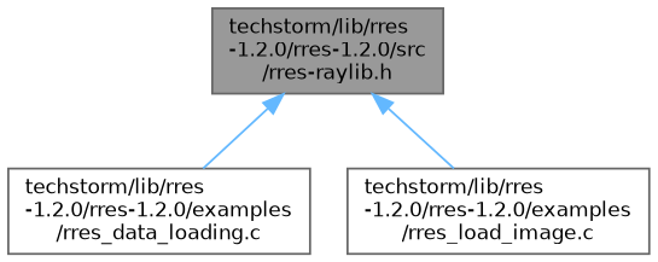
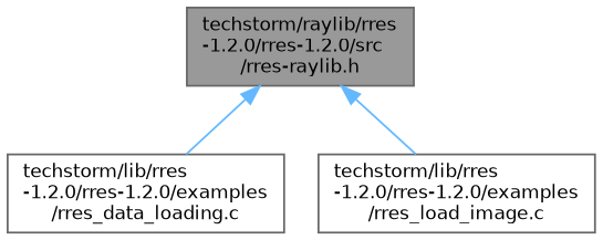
  digraph {
    node [color=grey40 fillcolor=white fontname=Helvetica fontsize=10 shape=box style=filled]
    edge [color=steelblue1 dir=back fontname=Helvetica fontsize=10 labelfontname=Helvetica labelfontsize=10 style=solid]
-   n1 [color=gray40 fillcolor=grey60 fontcolor=black height=0.2 label="techstorm/lib/rres\l-1.2.0/rres-1.2.0/src\l/rres-raylib.h" width=0.4]
+   n1 [color=gray40 fillcolor=grey60 fontcolor=black height=0.2 label="techstorm/raylib/rres\l-1.2.0/rres-1.2.0/src\l/rres-raylib.h" width=0.4]
    n2 [height=0.2 label="techstorm/lib/rres\l-1.2.0/rres-1.2.0/examples\l/rres_data_loading.c" width=0.4]
    n3 [height=0.2 label="techstorm/lib/rres\l-1.2.0/rres-1.2.0/examples\l/rres_load_image.c" width=0.4]
    n1 -> n2
    n1 -> n3
  }
